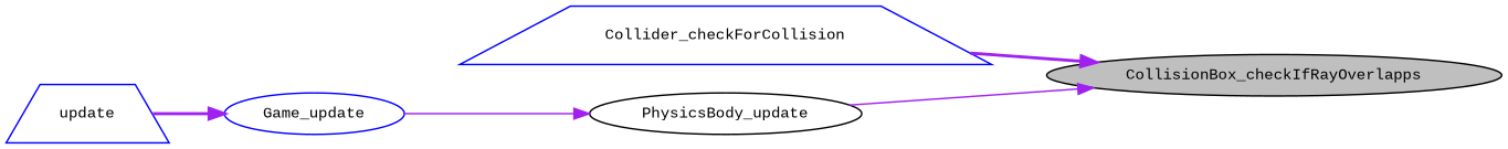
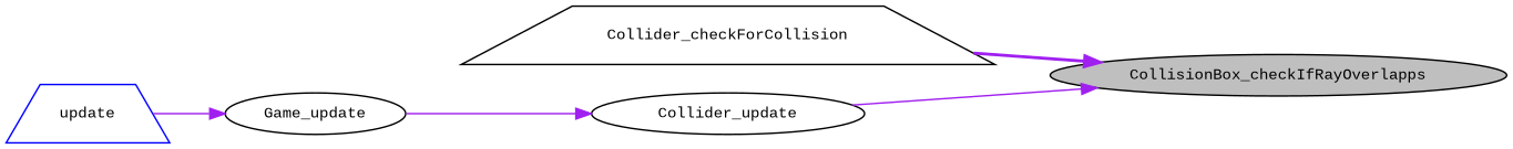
  digraph {
    fontname="Liberation Mono"
    rankdir=RL
    node [color=blue fillcolor=white fontname="Liberation Mono" fontsize=10 shape=ellipse style=filled]
    edge [color=purple dir=back fontname="Liberation Mono" fontsize=10 labelfontname=Helvetica labelfontsize=10 style=bold]
    n1 [color=black fillcolor=grey75 fontcolor=black height=0.2 label=CollisionBox_checkIfRayOverlapps width=0.4]
-   n2 [height=0.2 label=Collider_checkForCollision shape=trapezium width=0.4]
-   n3 [color=black height=0.2 label=PhysicsBody_update width=0.4]
-   n4 [height=0.2 label=Game_update width=0.4]
+   n2 [color=black height=0.2 label=Collider_checkForCollision shape=trapezium width=0.4]
+   n3 [color=black height=0.2 label=Collider_update width=0.4]
+   n4 [color=black height=0.2 label=Game_update width=0.4]
    n5 [height=0.2 label=update shape=trapezium width=0.4]
    n1 -> n2
    n1 -> n3 [style=solid]
    n3 -> n4 [style=solid]
-   n4 -> n5
+   n4 -> n5 [style=solid]
  }
